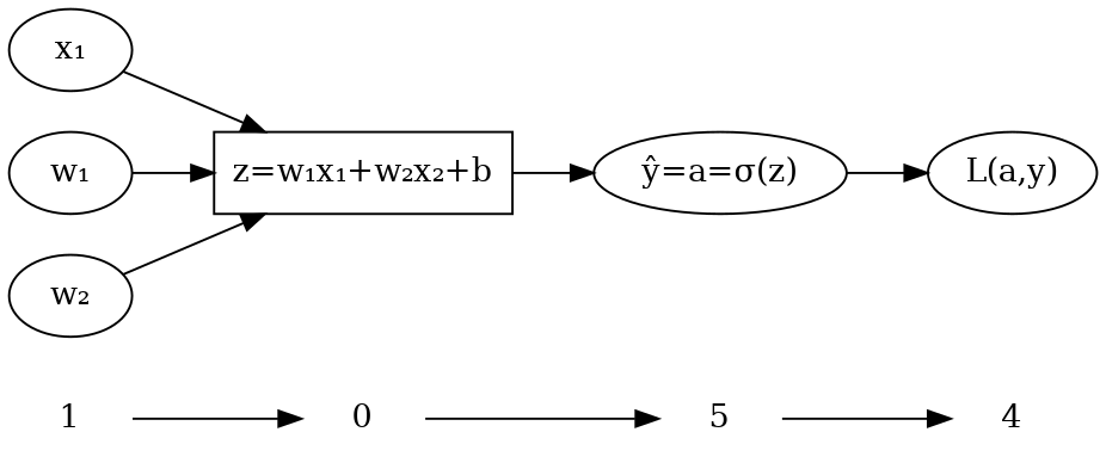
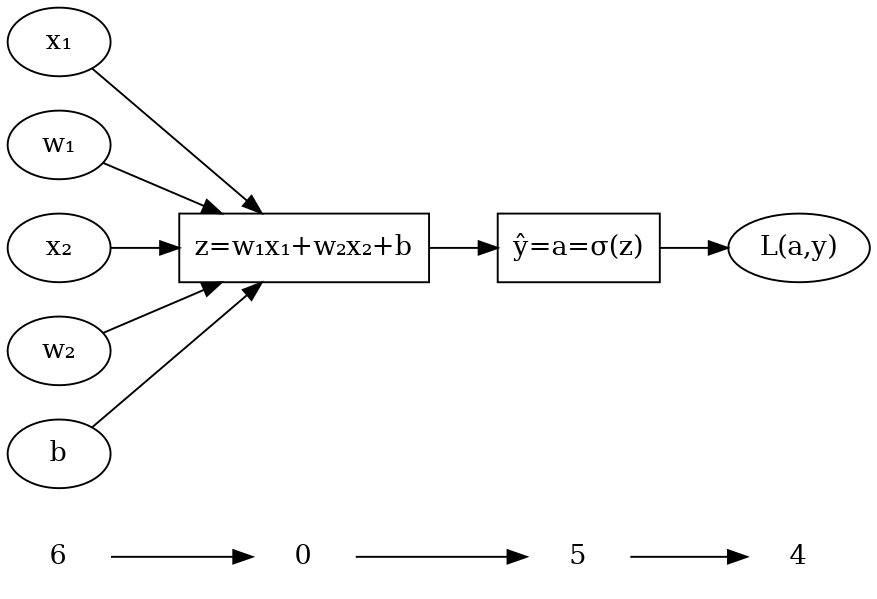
  digraph {
    rankdir=LR
-   1 [shape=plaintext]
+   1 [shape=plaintext label=6]
    n2 [label=0 shape=plaintext]
    n3 [label=5 shape=plaintext]
    4 [shape=plaintext]
    n5 [label="x&#8321;"]
    n6 [label="z=w&#8321;x&#8321;+w&#8322;x&#8322;+b" shape=box]
-   n7 [label="y&#770;=a=&sigma;(z)" shape=ellipse]
+   n7 [label="y&#770;=a=&sigma;(z)" shape=box]
    n8 [label="L(a,y)" shape=ellipse]
    n9 [label="w&#8321;"]
+   n10 [label="x&#8322;"]
    n11 [label="w&#8322;"]
+   b
    subgraph sub_1 {
      1
      n2
      n3
      4
    }
    1 -> n2
    n2 -> n3
    n3 -> 4
    n5 -> n6
    n6 -> n7
    n7 -> n8
    n9 -> n6
+   n10 -> n6
    n11 -> n6
+   b -> n6
  }
